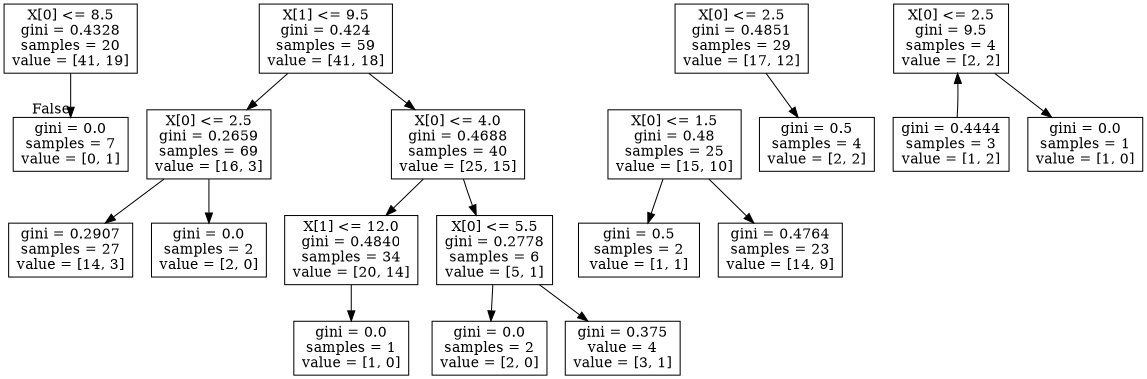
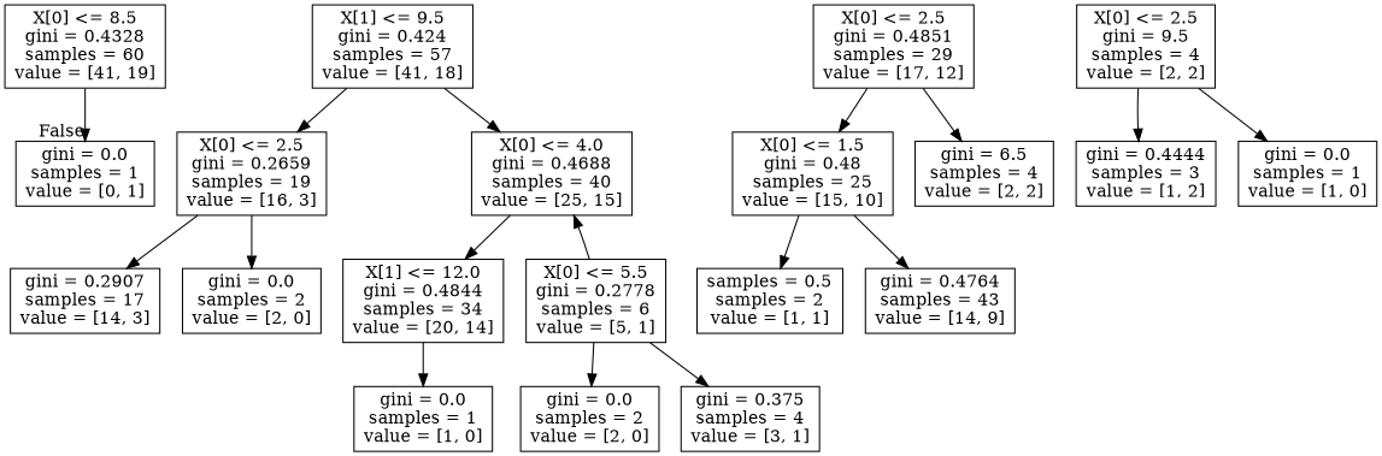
  digraph {
    node [shape=box]
-   n1 [label="X[0] <= 8.5\ngini = 0.4328\nsamples = 20\nvalue = [41, 19]"]
-   n2 [label="gini = 0.0\nsamples = 7\nvalue = [0, 1]"]
-   n3 [label="X[1] <= 9.5\ngini = 0.424\nsamples = 59\nvalue = [41, 18]"]
-   n4 [label="X[0] <= 2.5\ngini = 0.2659\nsamples = 69\nvalue = [16, 3]"]
+   n1 [label="X[0] <= 8.5\ngini = 0.4328\nsamples = 60\nvalue = [41, 19]"]
+   n2 [label="gini = 0.0\nsamples = 1\nvalue = [0, 1]"]
+   n3 [label="X[1] <= 9.5\ngini = 0.424\nsamples = 57\nvalue = [41, 18]"]
+   n4 [label="X[0] <= 2.5\ngini = 0.2659\nsamples = 19\nvalue = [16, 3]"]
    n5 [label="X[0] <= 4.0\ngini = 0.4688\nsamples = 40\nvalue = [25, 15]"]
-   n6 [label="gini = 0.2907\nsamples = 27\nvalue = [14, 3]"]
+   n6 [label="gini = 0.2907\nsamples = 17\nvalue = [14, 3]"]
    n7 [label="gini = 0.0\nsamples = 2\nvalue = [2, 0]"]
-   n8 [label="X[1] <= 12.0\ngini = 0.4840\nsamples = 34\nvalue = [20, 14]"]
+   n8 [label="X[1] <= 12.0\ngini = 0.4844\nsamples = 34\nvalue = [20, 14]"]
    n9 [label="X[0] <= 5.5\ngini = 0.2778\nsamples = 6\nvalue = [5, 1]"]
    n10 [label="gini = 0.0\nsamples = 1\nvalue = [1, 0]"]
    n11 [label="gini = 0.0\nsamples = 2\nvalue = [2, 0]"]
-   n12 [label="gini = 0.375\nvalue = 4\nvalue = [3, 1]"]
+   n12 [label="gini = 0.375\nsamples = 4\nvalue = [3, 1]"]
    n13 [label="X[0] <= 2.5\ngini = 0.4851\nsamples = 29\nvalue = [17, 12]"]
    n14 [label="X[0] <= 1.5\ngini = 0.48\nsamples = 25\nvalue = [15, 10]"]
-   n15 [label="gini = 0.5\nsamples = 4\nvalue = [2, 2]"]
+   n15 [label="gini = 6.5\nsamples = 4\nvalue = [2, 2]"]
    n16 [label="X[0] <= 2.5\ngini = 9.5\nsamples = 4\nvalue = [2, 2]"]
    n17 [label="gini = 0.4444\nsamples = 3\nvalue = [1, 2]"]
    n18 [label="gini = 0.0\nsamples = 1\nvalue = [1, 0]"]
-   n19 [label="gini = 0.5\nsamples = 2\nvalue = [1, 1]"]
-   n20 [label="gini = 0.4764\nsamples = 23\nvalue = [14, 9]"]
+   n19 [label="samples = 0.5\nsamples = 2\nvalue = [1, 1]"]
+   n20 [label="gini = 0.4764\nsamples = 43\nvalue = [14, 9]"]
    n1 -> n2 [headlabel=False labelangle=-45 labeldistance=2.5]
    n3 -> n4
    n3 -> n5
    n4 -> n6
    n4 -> n7
    n5 -> n8
-   n5 -> n9
+   n9 -> n5
    n8 -> n10
    n9 -> n11
    n9 -> n12
+   n13 -> n14
    n13 -> n15
    n14 -> n19
    n14 -> n20
-   n17 -> n16
+   n16 -> n17
    n16 -> n18
  }
